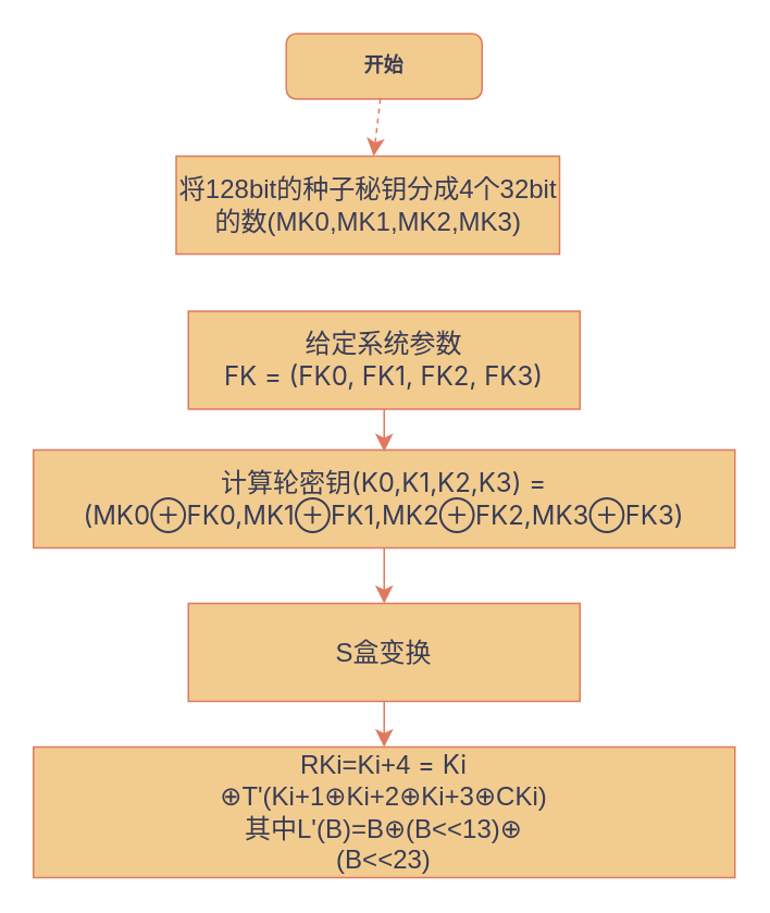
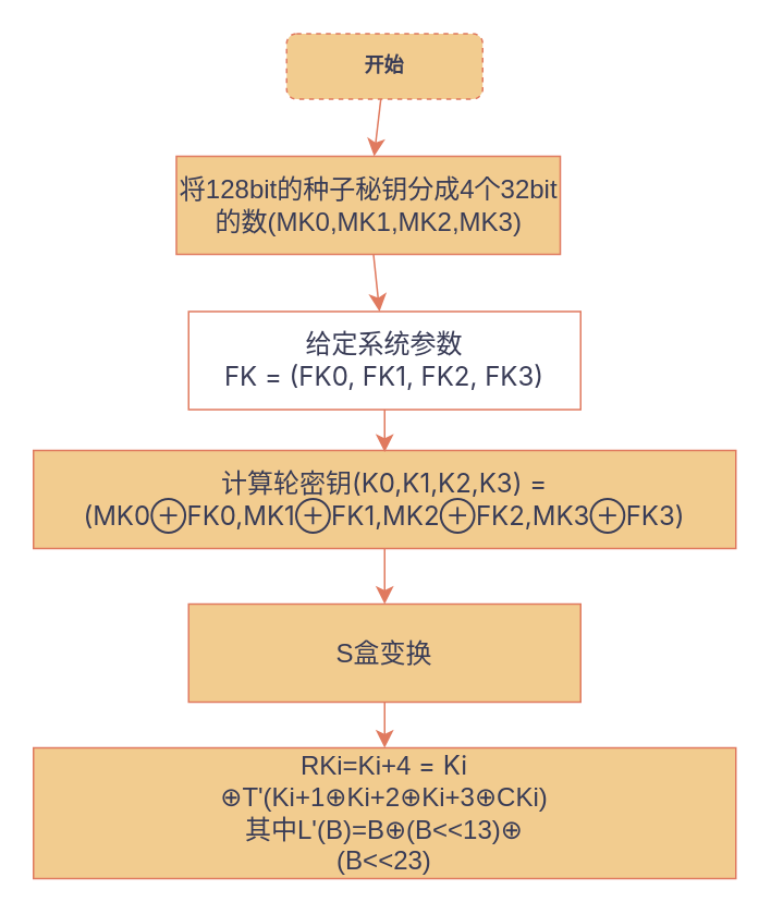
  <mxCell id="0" />
  <mxCell id="1" parent="0" />
- <mxCell id="2" value="" style="edgeStyle=none;curved=1;rounded=0;orthogonalLoop=1;jettySize=auto;html=1;fontSize=12;startSize=8;endSize=8;labelBackgroundColor=none;strokeColor=#E07A5F;fontColor=default;dashed=1;" parent="1" source="3" target="5" edge="1"><mxGeometry relative="1" as="geometry" /></mxCell>
- <mxCell id="3" value="&lt;b&gt;开始&lt;/b&gt;" style="rounded=1;whiteSpace=wrap;html=1;fontSize=12;glass=0;strokeWidth=1;shadow=0;labelBackgroundColor=none;fillColor=#F2CC8F;strokeColor=#E07A5F;fontColor=#393C56;" parent="1" vertex="1"><mxGeometry x="175" y="20" width="120" height="40" as="geometry" /></mxCell>
+ <mxCell id="2" value="" style="edgeStyle=none;curved=1;rounded=0;orthogonalLoop=1;jettySize=auto;html=1;fontSize=12;startSize=8;endSize=8;labelBackgroundColor=none;strokeColor=#E07A5F;fontColor=default;" parent="1" source="3" target="5" edge="1"><mxGeometry relative="1" as="geometry" /></mxCell>
+ <mxCell id="3" value="&lt;b&gt;开始&lt;/b&gt;" style="rounded=1;whiteSpace=wrap;html=1;fontSize=12;glass=0;strokeWidth=1;shadow=0;labelBackgroundColor=none;fillColor=#F2CC8F;strokeColor=#E07A5F;fontColor=#393C56;dashed=1;" parent="1" vertex="1"><mxGeometry x="175" y="20" width="120" height="40" as="geometry" /></mxCell>
+ <mxCell id="4" value="" style="edgeStyle=none;curved=1;rounded=0;orthogonalLoop=1;jettySize=auto;html=1;fontSize=12;startSize=8;endSize=8;labelBackgroundColor=none;strokeColor=#E07A5F;fontColor=default;" parent="1" source="5" target="7" edge="1"><mxGeometry relative="1" as="geometry" /></mxCell>
  <mxCell id="5" value="将128bit的种子秘钥分成4个32bit的数(MK0,MK1,MK2,MK3)" style="rounded=0;whiteSpace=wrap;html=1;fontSize=16;labelBackgroundColor=none;fillColor=#F2CC8F;strokeColor=#E07A5F;fontColor=#393C56;" parent="1" vertex="1"><mxGeometry x="107.5" y="95" width="235" height="60" as="geometry" /></mxCell>
  <mxCell id="6" value="" style="edgeStyle=none;curved=1;rounded=0;orthogonalLoop=1;jettySize=auto;html=1;fontSize=12;startSize=8;endSize=8;labelBackgroundColor=none;strokeColor=#E07A5F;fontColor=default;" parent="1" source="7" edge="1"><mxGeometry relative="1" as="geometry"><mxPoint x="275" y="228.98" as="targetPoint" /></mxGeometry></mxCell>
- <mxCell id="7" value="给定系统参数&lt;br data-darkreader-inline-outline=&quot;&quot; style=&quot;-webkit-tap-highlight-color: rgba(0, 0, 0, 0); outline: none; box-sizing: border-box; font-family: -apple-system, &amp;quot;SF UI Text&amp;quot;, Arial, &amp;quot;PingFang SC&amp;quot;, &amp;quot;Hiragino Sans GB&amp;quot;, &amp;quot;Microsoft YaHei&amp;quot;, &amp;quot;WenQuanYi Micro Hei&amp;quot;, sans-serif, SimHei, SimSun; text-align: left; --darkreader-inline-outline: initial;&quot;&gt;&lt;span style=&quot;font-family: -apple-system, &amp;quot;SF UI Text&amp;quot;, Arial, &amp;quot;PingFang SC&amp;quot;, &amp;quot;Hiragino Sans GB&amp;quot;, &amp;quot;Microsoft YaHei&amp;quot;, &amp;quot;WenQuanYi Micro Hei&amp;quot;, sans-serif, SimHei, SimSun; text-align: left;&quot;&gt;FK = (FK0, FK1, FK2, FK3)&lt;/span&gt;" style="whiteSpace=wrap;html=1;fontSize=16;rounded=0;labelBackgroundColor=none;fillColor=#F2CC8F;strokeColor=#E07A5F;fontColor=#393C56;" parent="1" vertex="1"><mxGeometry x="115" y="190" width="240" height="60" as="geometry" /></mxCell>
+ <mxCell id="7" value="给定系统参数&lt;br data-darkreader-inline-outline=&quot;&quot; style=&quot;-webkit-tap-highlight-color: rgba(0, 0, 0, 0); outline: none; box-sizing: border-box; font-family: -apple-system, &amp;quot;SF UI Text&amp;quot;, Arial, &amp;quot;PingFang SC&amp;quot;, &amp;quot;Hiragino Sans GB&amp;quot;, &amp;quot;Microsoft YaHei&amp;quot;, &amp;quot;WenQuanYi Micro Hei&amp;quot;, sans-serif, SimHei, SimSun; text-align: left; --darkreader-inline-outline: initial;&quot;&gt;&lt;span style=&quot;font-family: -apple-system, &amp;quot;SF UI Text&amp;quot;, Arial, &amp;quot;PingFang SC&amp;quot;, &amp;quot;Hiragino Sans GB&amp;quot;, &amp;quot;Microsoft YaHei&amp;quot;, &amp;quot;WenQuanYi Micro Hei&amp;quot;, sans-serif, SimHei, SimSun; text-align: left;&quot;&gt;FK = (FK0, FK1, FK2, FK3)&lt;/span&gt;" style="whiteSpace=wrap;html=1;fontSize=16;rounded=0;labelBackgroundColor=none;fillColor=#ffffff;strokeColor=#E07A5F;fontColor=#393C56;" parent="1" vertex="1"><mxGeometry x="115" y="190" width="240" height="60" as="geometry" /></mxCell>
  <mxCell id="8" value="" style="edgeStyle=none;curved=1;rounded=0;orthogonalLoop=1;jettySize=auto;html=1;fontSize=12;startSize=8;endSize=8;labelBackgroundColor=none;strokeColor=#E07A5F;fontColor=default;" parent="1" target="9" edge="1"><mxGeometry relative="1" as="geometry"><mxPoint x="235" y="427" as="sourcePoint" /></mxGeometry></mxCell>
  <mxCell id="9" value="&lt;div style=&quot;&quot;&gt;&lt;span data-darkreader-inline-bgcolor=&quot;&quot; style=&quot;--darkreader-inline-bgcolor: transparent; background-color: transparent;&quot;&gt;RKi=Ki+4&lt;/span&gt;&lt;span data-darkreader-inline-bgcolor=&quot;&quot; style=&quot;font-family: -apple-system, &amp;quot;SF UI Text&amp;quot;, Arial, &amp;quot;PingFang SC&amp;quot;, &amp;quot;Hiragino Sans GB&amp;quot;, &amp;quot;Microsoft YaHei&amp;quot;, &amp;quot;WenQuanYi Micro Hei&amp;quot;, sans-serif, SimHei, SimSun; --darkreader-inline-bgcolor: transparent; background-color: transparent;&quot;&gt; = Ki&lt;/span&gt;&lt;/div&gt;⊕T'(Ki+1⊕Ki+2⊕Ki+3⊕CKi)&lt;br&gt;其中L'(B)=B⊕(B&amp;lt;&amp;lt;13)⊕&lt;br&gt;(B&amp;lt;&amp;lt;23)" style="whiteSpace=wrap;html=1;fontSize=16;rounded=0;align=center;labelBackgroundColor=none;fillColor=#F2CC8F;strokeColor=#E07A5F;fontColor=#393C56;" parent="1" vertex="1"><mxGeometry x="20" y="457" width="430" height="80" as="geometry" /></mxCell>
  <mxCell id="10" value="S盒变换" style="whiteSpace=wrap;html=1;fontSize=16;rounded=0;labelBackgroundColor=none;fillColor=#F2CC8F;strokeColor=#E07A5F;fontColor=#393C56;" vertex="1" parent="1"><mxGeometry x="115" y="369" width="240" height="60" as="geometry" /></mxCell>
  <mxCell id="11" value="" style="edgeStyle=none;curved=1;rounded=0;orthogonalLoop=1;jettySize=auto;html=1;fontSize=12;startSize=8;endSize=8;labelBackgroundColor=none;strokeColor=#E07A5F;fontColor=default;exitX=0.5;exitY=1;exitDx=0;exitDy=0;entryX=0.5;entryY=0;entryDx=0;entryDy=0;" edge="1" parent="1" source="12" target="10"><mxGeometry relative="1" as="geometry"><mxPoint x="245" y="160" as="sourcePoint" /><mxPoint x="245" y="200" as="targetPoint" /></mxGeometry></mxCell>
  <mxCell id="12" value="计算轮密钥&lt;span style=&quot;font-family: -apple-system, &amp;quot;SF UI Text&amp;quot;, Arial, &amp;quot;PingFang SC&amp;quot;, &amp;quot;Hiragino Sans GB&amp;quot;, &amp;quot;Microsoft YaHei&amp;quot;, &amp;quot;WenQuanYi Micro Hei&amp;quot;, sans-serif, SimHei, SimSun; text-align: left;&quot;&gt;(K0,K1,K2,K3) = (MK0⊕FK0,MK1⊕FK1,MK2⊕FK2,MK3⊕FK3)&lt;/span&gt;" style="whiteSpace=wrap;html=1;fontSize=16;rounded=0;labelBackgroundColor=none;fillColor=#F2CC8F;strokeColor=#E07A5F;fontColor=#393C56;" vertex="1" parent="1"><mxGeometry x="20" y="275" width="430" height="60" as="geometry" /></mxCell>
  <mxCell id="13" value="" style="edgeStyle=none;curved=1;rounded=0;orthogonalLoop=1;jettySize=auto;html=1;fontSize=12;startSize=8;endSize=8;labelBackgroundColor=none;strokeColor=#E07A5F;fontColor=default;exitX=0.5;exitY=1;exitDx=0;exitDy=0;" edge="1" parent="1" source="7"><mxGeometry relative="1" as="geometry"><mxPoint x="235" y="429" as="sourcePoint" /><mxPoint x="235" y="276" as="targetPoint" /></mxGeometry></mxCell>
